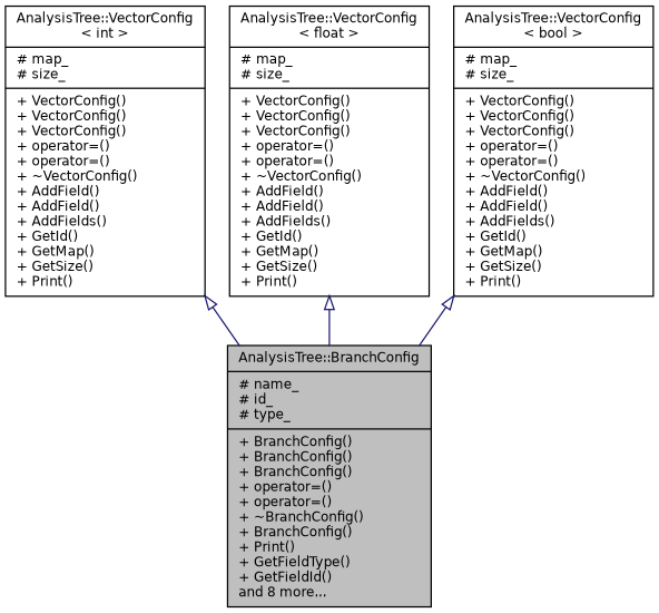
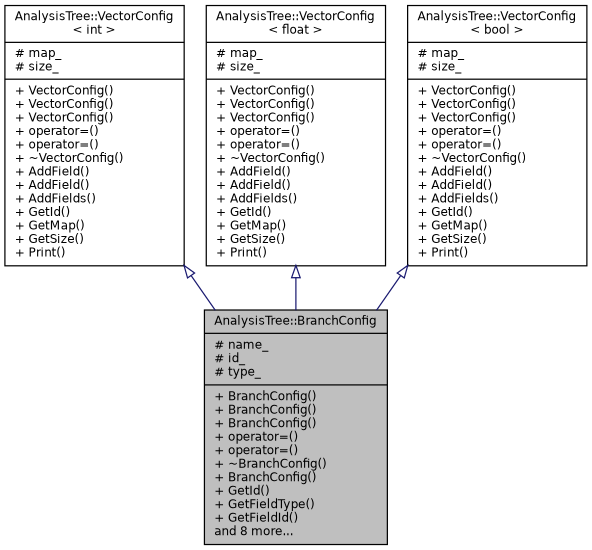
  digraph {
    node [color=black fillcolor=white fontname=Helvetica fontsize=10 shape=record style=filled]
    edge [arrowtail=onormal color=midnightblue dir=back fontname=Helvetica fontsize=10 labelfontname=Helvetica labelfontsize=10 style=solid]
-   n1 [fillcolor=grey75 fontcolor=black height=0.2 label="{AnalysisTree::BranchConfig\n|# name_\l# id_\l# type_\l|+ BranchConfig()\l+ BranchConfig()\l+ BranchConfig()\l+ operator=()\l+ operator=()\l+ ~BranchConfig()\l+ BranchConfig()\l+ Print()\l+ GetFieldType()\l+ GetFieldId()\land 8 more...\l}" width=0.4]
+   n1 [fillcolor=grey75 fontcolor=black height=0.2 label="{AnalysisTree::BranchConfig\n|# name_\l# id_\l# type_\l|+ BranchConfig()\l+ BranchConfig()\l+ BranchConfig()\l+ operator=()\l+ operator=()\l+ ~BranchConfig()\l+ BranchConfig()\l+ GetId()\l+ GetFieldType()\l+ GetFieldId()\land 8 more...\l}" width=0.4]
    n2 [height=0.2 label="{AnalysisTree::VectorConfig\l\< int \>\n|# map_\l# size_\l|+ VectorConfig()\l+ VectorConfig()\l+ VectorConfig()\l+ operator=()\l+ operator=()\l+ ~VectorConfig()\l+ AddField()\l+ AddField()\l+ AddFields()\l+ GetId()\l+ GetMap()\l+ GetSize()\l+ Print()\l}" width=0.4]
    n3 [height=0.2 label="{AnalysisTree::VectorConfig\l\< float \>\n|# map_\l# size_\l|+ VectorConfig()\l+ VectorConfig()\l+ VectorConfig()\l+ operator=()\l+ operator=()\l+ ~VectorConfig()\l+ AddField()\l+ AddField()\l+ AddFields()\l+ GetId()\l+ GetMap()\l+ GetSize()\l+ Print()\l}" width=0.4]
    n4 [height=0.2 label="{AnalysisTree::VectorConfig\l\< bool \>\n|# map_\l# size_\l|+ VectorConfig()\l+ VectorConfig()\l+ VectorConfig()\l+ operator=()\l+ operator=()\l+ ~VectorConfig()\l+ AddField()\l+ AddField()\l+ AddFields()\l+ GetId()\l+ GetMap()\l+ GetSize()\l+ Print()\l}" width=0.4]
    n2 -> n1
    n3 -> n1
    n4 -> n1
  }
